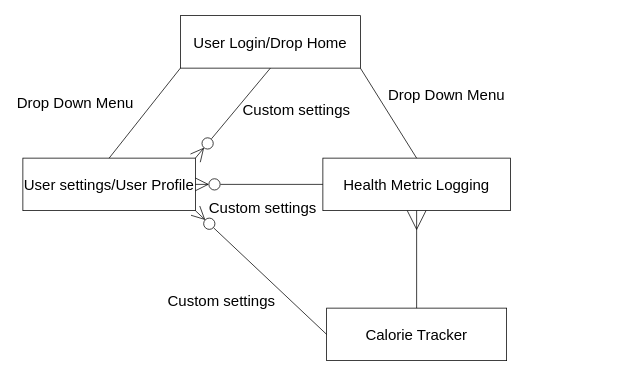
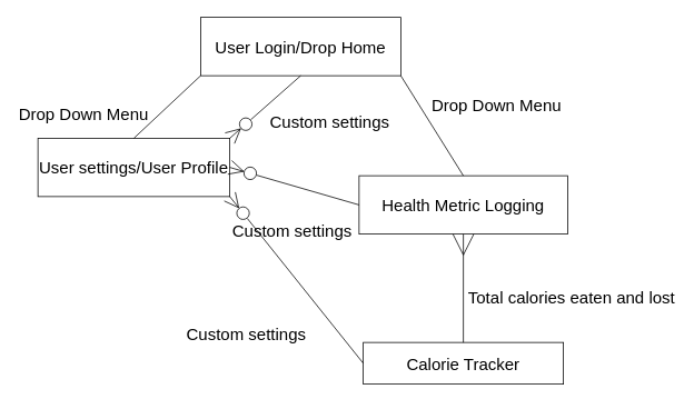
  <mxCell id="0" />
  <mxCell id="1" parent="0" />
  <mxCell id="2" value="User Login/Drop Home" style="rounded=0;whiteSpace=wrap;html=1;fontSize=20;" vertex="1" parent="1"><mxGeometry x="240" y="20" width="240" height="70" as="geometry" /></mxCell>
- <mxCell id="3" value="User settings/User Profile" style="rounded=0;whiteSpace=wrap;html=1;fontSize=20;" vertex="1" parent="1"><mxGeometry x="30" y="210" width="230" height="70" as="geometry" /></mxCell>
+ <mxCell id="3" value="User settings/User Profile" style="rounded=0;whiteSpace=wrap;html=1;fontSize=20;" vertex="1" parent="1"><mxGeometry x="45" y="165" width="230" height="70" as="geometry" /></mxCell>
  <mxCell id="4" value="Health Metric Logging" style="rounded=0;whiteSpace=wrap;html=1;fontSize=20;" vertex="1" parent="1"><mxGeometry x="430" y="210" width="250" height="70" as="geometry" /></mxCell>
- <mxCell id="5" value="Calorie Tracker" style="rounded=0;whiteSpace=wrap;html=1;fontSize=20;" vertex="1" parent="1"><mxGeometry x="435" y="410" width="240" height="70" as="geometry" /></mxCell>
+ <mxCell id="5" value="Calorie Tracker" style="rounded=0;whiteSpace=wrap;html=1;fontSize=20;" vertex="1" parent="1"><mxGeometry x="435" y="410" width="240" height="50" as="geometry" /></mxCell>
  <mxCell id="6" value="" style="endArrow=ERmany;html=1;rounded=0;entryX=0.5;entryY=1;entryDx=0;entryDy=0;exitX=0.5;exitY=0;exitDx=0;exitDy=0;startArrow=none;startFill=0;endFill=0;endSize=23;" edge="1" parent="1" source="5" target="4"><mxGeometry width="50" height="50" relative="1" as="geometry"><mxPoint x="380" y="550" as="sourcePoint" /><mxPoint x="430" y="500" as="targetPoint" /></mxGeometry></mxCell>
+ <mxCell id="7" value="Total calories eaten and lost" style="text;html=1;align=center;verticalAlign=middle;whiteSpace=wrap;rounded=0;fontSize=20;" vertex="1" parent="1"><mxGeometry x="560" y="340" width="250" height="30" as="geometry" /></mxCell>
  <mxCell id="8" value="" style="endArrow=none;html=1;rounded=0;entryX=0;entryY=1;entryDx=0;entryDy=0;exitX=0.5;exitY=0;exitDx=0;exitDy=0;" edge="1" parent="1" source="3" target="2"><mxGeometry width="50" height="50" relative="1" as="geometry"><mxPoint x="150" y="180" as="sourcePoint" /><mxPoint x="200" y="130" as="targetPoint" /></mxGeometry></mxCell>
  <mxCell id="9" value="" style="endArrow=none;html=1;rounded=0;entryX=1;entryY=1;entryDx=0;entryDy=0;exitX=0.5;exitY=0;exitDx=0;exitDy=0;" edge="1" parent="1" source="4" target="2"><mxGeometry width="50" height="50" relative="1" as="geometry"><mxPoint x="520" y="180" as="sourcePoint" /><mxPoint x="570" y="130" as="targetPoint" /></mxGeometry></mxCell>
  <mxCell id="10" value="Drop Down Menu" style="text;html=1;align=center;verticalAlign=middle;whiteSpace=wrap;rounded=0;fontSize=20;" vertex="1" parent="1"><mxGeometry x="20" y="120" width="160" height="30" as="geometry" /></mxCell>
  <mxCell id="11" value="" style="endArrow=none;html=1;rounded=0;exitX=1;exitY=0;exitDx=0;exitDy=0;entryX=0.5;entryY=1;entryDx=0;entryDy=0;startArrow=ERzeroToMany;startFill=0;startSize=15;" edge="1" parent="1" source="3" target="2"><mxGeometry width="50" height="50" relative="1" as="geometry"><mxPoint x="380" y="240" as="sourcePoint" /><mxPoint x="430" y="190" as="targetPoint" /></mxGeometry></mxCell>
  <mxCell id="12" value="" style="endArrow=none;html=1;rounded=0;exitX=1;exitY=0.5;exitDx=0;exitDy=0;entryX=0;entryY=0.5;entryDx=0;entryDy=0;startArrow=ERzeroToMany;startFill=0;startSize=15;" edge="1" parent="1" source="3" target="4"><mxGeometry width="50" height="50" relative="1" as="geometry"><mxPoint x="380" y="240" as="sourcePoint" /><mxPoint x="430" y="190" as="targetPoint" /></mxGeometry></mxCell>
  <mxCell id="13" value="" style="endArrow=none;html=1;rounded=0;exitX=1;exitY=1;exitDx=0;exitDy=0;entryX=0;entryY=0.5;entryDx=0;entryDy=0;endFill=0;startFill=0;startArrow=ERzeroToMany;targetPerimeterSpacing=0;startSize=15;" edge="1" parent="1" source="3" target="5"><mxGeometry width="50" height="50" relative="1" as="geometry"><mxPoint x="380" y="240" as="sourcePoint" /><mxPoint x="430" y="190" as="targetPoint" /></mxGeometry></mxCell>
  <mxCell id="14" value="Drop Down Menu" style="text;html=1;align=center;verticalAlign=middle;whiteSpace=wrap;rounded=0;fontSize=20;" vertex="1" parent="1"><mxGeometry x="515" y="110" width="160" height="30" as="geometry" /></mxCell>
  <mxCell id="15" value="Custom settings" style="text;html=1;align=center;verticalAlign=middle;whiteSpace=wrap;rounded=0;fontSize=20;" vertex="1" parent="1"><mxGeometry x="265" y="260" width="170" height="30" as="geometry" /></mxCell>
  <mxCell id="16" value="Custom settings" style="text;html=1;align=center;verticalAlign=middle;whiteSpace=wrap;rounded=0;fontSize=20;" vertex="1" parent="1"><mxGeometry x="210" y="385" width="170" height="30" as="geometry" /></mxCell>
  <mxCell id="17" value="Custom settings" style="text;html=1;align=center;verticalAlign=middle;whiteSpace=wrap;rounded=0;fontSize=20;" vertex="1" parent="1"><mxGeometry x="310" y="130" width="170" height="30" as="geometry" /></mxCell>
